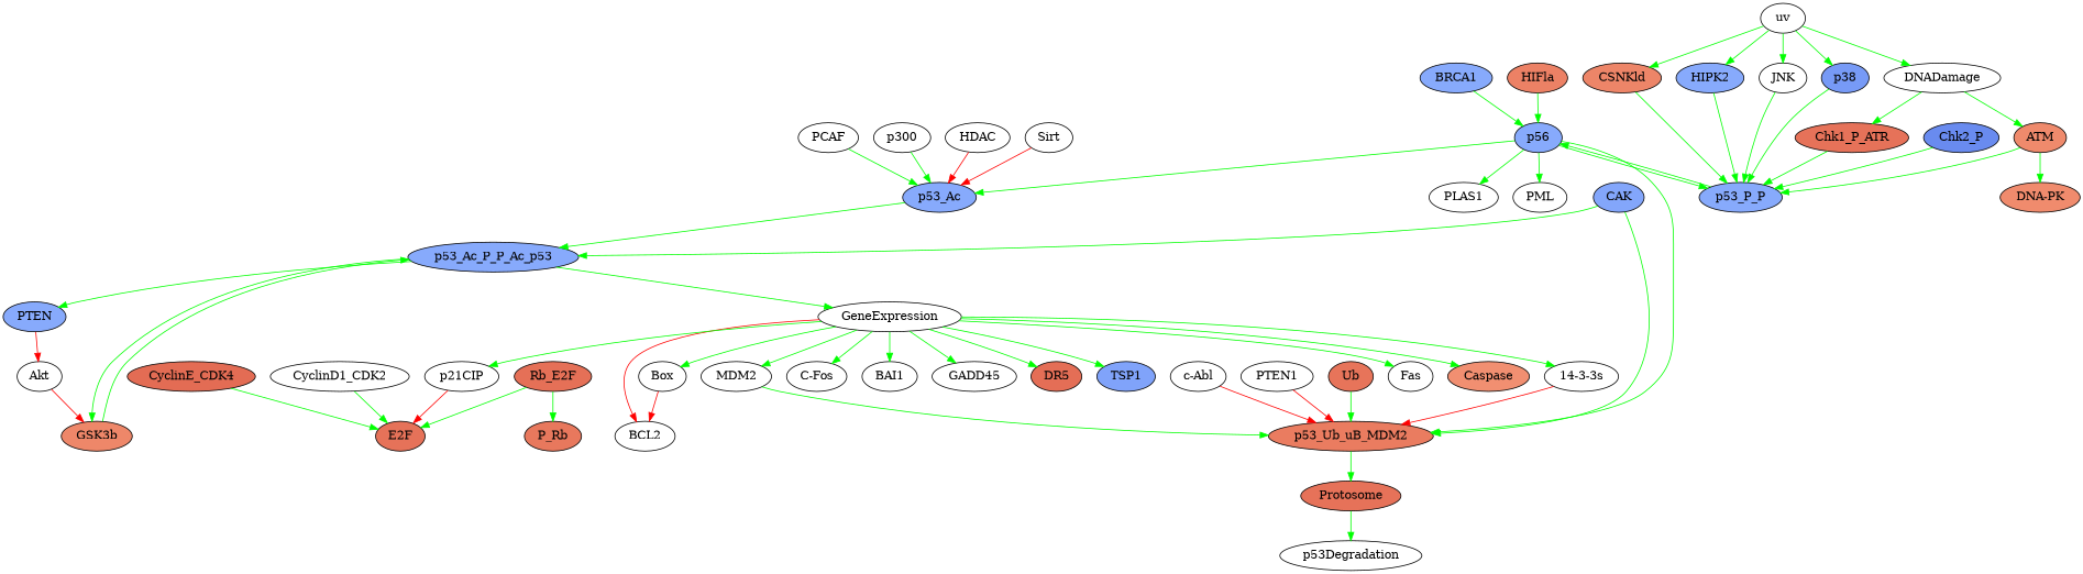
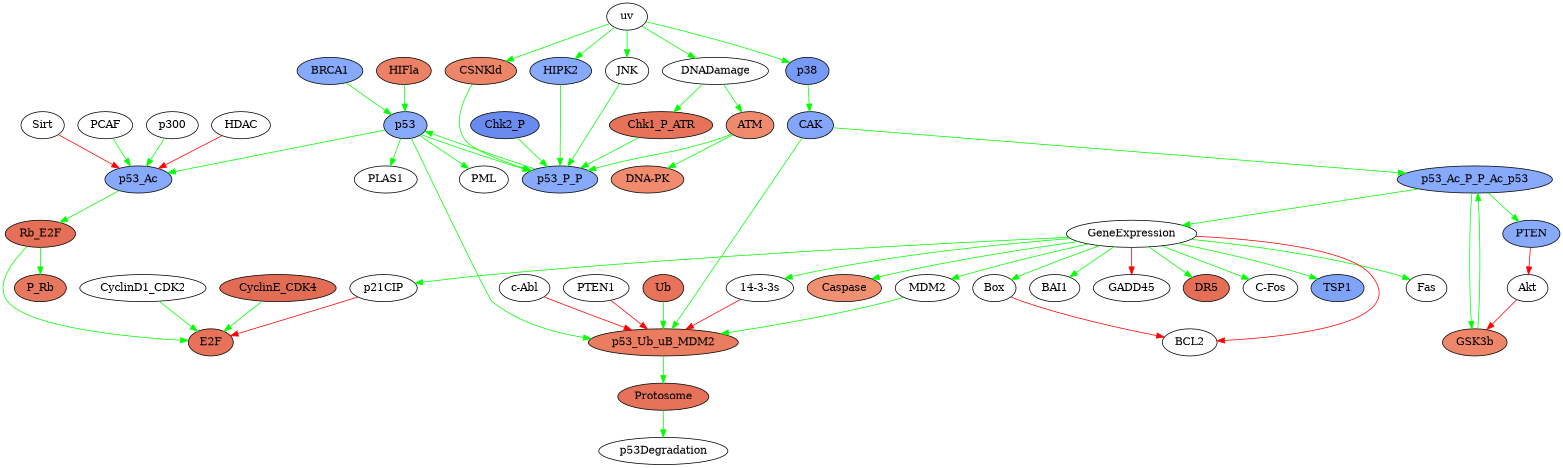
  strict digraph {
    node [color=black fillcolor="#ffffff" style=filled]
    edge [color=green]
    CyclinE_CDK4 [fillcolor="#E36C54"]
    E2F [fillcolor="#E67259"]
    BRCA1 [fillcolor="#87AAFC"]
-   p53 [fillcolor="#87AAFC" label=p56]
+   p53 [fillcolor="#87AAFC"]
    p53_Ub_uB_MDM2 [fillcolor="#EA7C60"]
    p53_P_P [fillcolor="#87AAFC"]
    p53_Ac [fillcolor="#87AAFC"]
    PML
    PLAS1
    Protosome [fillcolor="#E67259"]
    p53_Ac_P_P_Ac_p53 [fillcolor="#87AAFC"]
    p53Degradation
    CSNKld [fillcolor="#ED8568"]
    Chk1_P_ATR [fillcolor="#E67259"]
    DNADamage
    ATM [fillcolor="#EF8A6C"]
    "DNA-PK" [fillcolor="#F08B6D"]
    PCAF
    PTEN [fillcolor="#87AAFC"]
    GSK3b [fillcolor="#EE8769"]
    GeneExpression
    p300
    CAK [fillcolor="#83A6FB"]
    Akt
    "C-Fos"
    TSP1 [fillcolor="#80A3FA"]
    Fas
    Caspase [fillcolor="#F18F71"]
    Box
    BCL2
    "14-3-3s"
    p21CIP
    MDM2
    BAI1
    GADD45
    DR5 [fillcolor="#E46E56"]
    HIPK2 [fillcolor="#87AAFC"]
    CyclinD1_CDK2
    "c-Abl"
    PTEN1 [color="" fillcolor="" style=""]
    HIFla [fillcolor="#EC8165"]
    HDAC
    p38 [fillcolor="#779AF6"]
    Ub [fillcolor="#E7745A"]
    Rb_E2F [fillcolor="#E57057"]
    P_Rb [fillcolor="#E8785D"]
    uv
    JNK
    Chk2_P [fillcolor="#698BEF"]
    Sirt
    CyclinE_CDK4 -> E2F
    BRCA1 -> p53
    p53 -> p53_Ub_uB_MDM2
    p53 -> p53_P_P
    p53 -> p53_Ac
    p53 -> PML
    p53 -> PLAS1
    p53_Ub_uB_MDM2 -> Protosome
    p53_P_P -> p53
-   p53_Ac -> p53_Ac_P_P_Ac_p53
+   p53_Ac -> Rb_E2F
    Protosome -> p53Degradation
    p53_Ac_P_P_Ac_p53 -> PTEN
    p53_Ac_P_P_Ac_p53 -> GSK3b
    p53_Ac_P_P_Ac_p53 -> GeneExpression
    CSNKld -> p53_P_P
    Chk1_P_ATR -> p53_P_P
    DNADamage -> Chk1_P_ATR
    DNADamage -> ATM
    ATM -> p53_P_P
    ATM -> "DNA-PK"
    PCAF -> p53_Ac
    PTEN -> Akt [color=red]
    GSK3b -> p53_Ac_P_P_Ac_p53
    GeneExpression -> "C-Fos"
    GeneExpression -> TSP1
    GeneExpression -> Fas
    GeneExpression -> Caspase
    GeneExpression -> Box
    GeneExpression -> BCL2 [color=red]
    GeneExpression -> "14-3-3s"
    GeneExpression -> p21CIP
    GeneExpression -> MDM2
    GeneExpression -> BAI1
-   GeneExpression -> GADD45
+   GeneExpression -> GADD45 [color=red]
    GeneExpression -> DR5
    p300 -> p53_Ac
    CAK -> p53_Ub_uB_MDM2
    CAK -> p53_Ac_P_P_Ac_p53
    Akt -> GSK3b [color=red]
    Box -> BCL2 [color=red]
    "14-3-3s" -> p53_Ub_uB_MDM2 [color=red]
    p21CIP -> E2F [color=red]
    MDM2 -> p53_Ub_uB_MDM2
    HIPK2 -> p53_P_P
    CyclinD1_CDK2 -> E2F
    "c-Abl" -> p53_Ub_uB_MDM2 [color=red]
    PTEN1 -> p53_Ub_uB_MDM2 [color=red]
    HIFla -> p53
    HDAC -> p53_Ac [color=red]
-   p38 -> p53_P_P
+   p38 -> CAK
    Ub -> p53_Ub_uB_MDM2
    Rb_E2F -> E2F
    Rb_E2F -> P_Rb
    uv -> CSNKld
    uv -> DNADamage
    uv -> HIPK2
    uv -> p38
    uv -> JNK
    JNK -> p53_P_P
    Chk2_P -> p53_P_P
    Sirt -> p53_Ac [color=red]
  }
